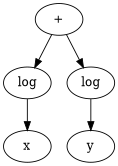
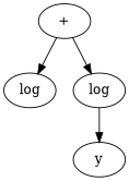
  strict digraph {
    n1 [label=log]
-   n2 [label=x]
    n3 [label=log]
    n4 [label=y]
    n5 [label="+"]
-   n1 -> n2
    n3 -> n4
    n5 -> n1
    n5 -> n3
  }
